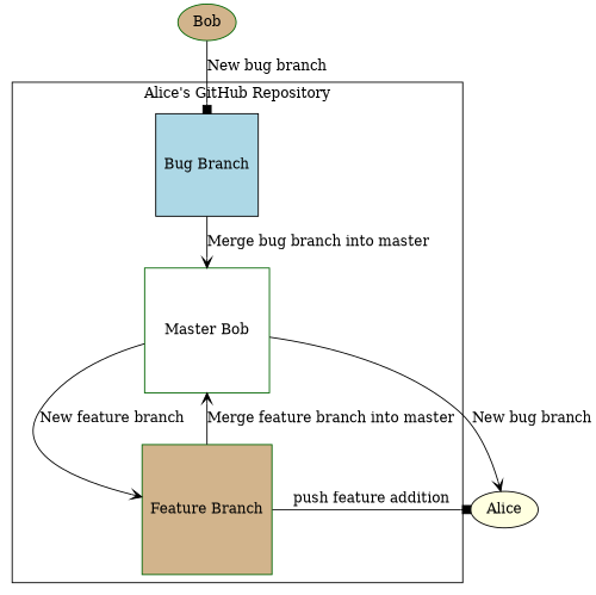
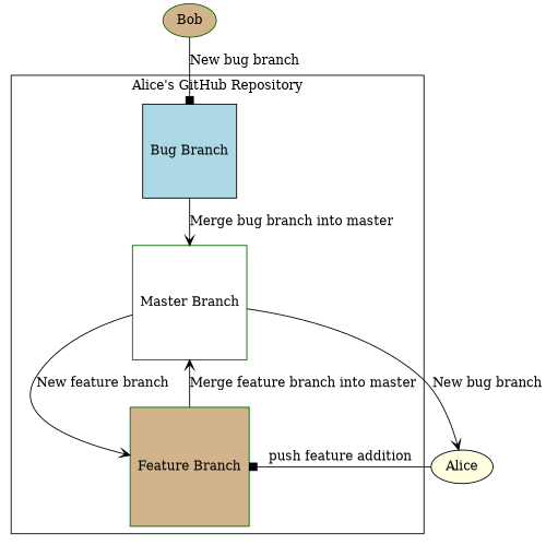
  digraph {
    node [color=darkgreen fillcolor=tan shape=square style=filled]
    edge [arrowhead=vee]
-   n1 [fillcolor=white label="Master Bob"]
+   n1 [fillcolor=white label="Master Branch"]
    n2 [label="Feature Branch"]
    n3 [color=black fillcolor=lightblue label="Bug Branch"]
    Alice [color=black fillcolor=lightyellow shape=""]
    Bob [shape=""]
    subgraph cluster_1 {
      label="Alice's GitHub Repository"
      n1
      n2
      n3
    }
    n1 -> n2 [label="New feature branch"]
    n1 -> Alice [label="New bug branch"]
    n2 -> n1 [label="Merge feature branch into master"]
    n3 -> n1 [label="Merge bug branch into master"]
-   n2 -> Alice [arrowhead=box label="push feature addition"]
+   Alice -> n2 [arrowhead=box label="push feature addition"]
    Bob -> n3 [arrowhead=box label="New bug branch"]
  }
